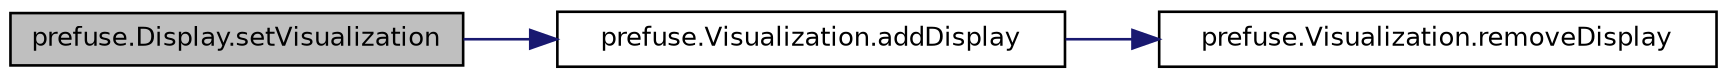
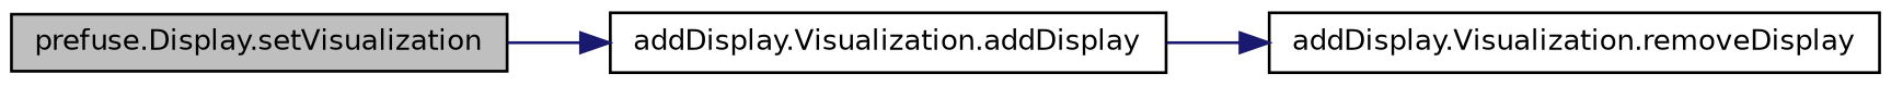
  digraph {
    rankdir=LR
    node [color=black fillcolor=white fontname=Helvetica fontsize=10 shape=record style=filled]
    edge [color=midnightblue fontname=Helvetica fontsize=10 labelfontname=Helvetica labelfontsize=10 style=solid]
    n1 [fillcolor=grey75 fontcolor=black height=0.2 label="prefuse.Display.setVisualization" width=0.4]
-   n2 [height=0.2 label="prefuse.Visualization.addDisplay" width=0.4]
-   n3 [height=0.2 label="prefuse.Visualization.removeDisplay" width=0.4]
+   n2 [height=0.2 label="addDisplay.Visualization.addDisplay" width=0.4]
+   n3 [height=0.2 label="addDisplay.Visualization.removeDisplay" width=0.4]
    n1 -> n2
    n2 -> n3
  }
